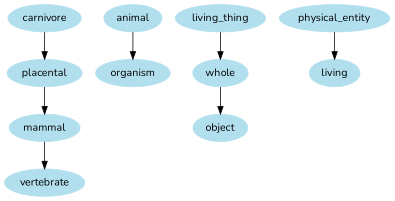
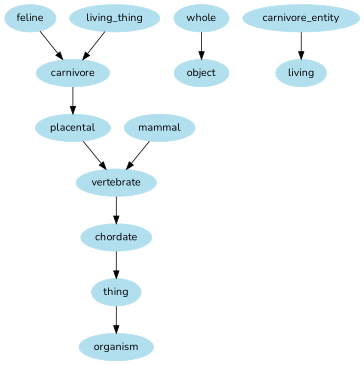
  digraph {
    fontname=Nunito
    node [color=lightblue2 fontname=Nunito style=filled]
    edge [fontname=Nunito]
+   feline
    carnivore
    placental
    mammal
    vertebrate
-   animal
+   chordate
+   animal [label=thing]
    organism
    living_thing
    whole
    object
    n12 [label=living]
-   physical_entity
+   physical_entity [label=carnivore_entity]
+   feline -> carnivore
    carnivore -> placental
-   placental -> mammal
+   placental -> vertebrate
    mammal -> vertebrate
+   vertebrate -> chordate
+   chordate -> animal
    animal -> organism
-   living_thing -> whole
+   living_thing -> carnivore
    whole -> object
    physical_entity -> n12
  }
